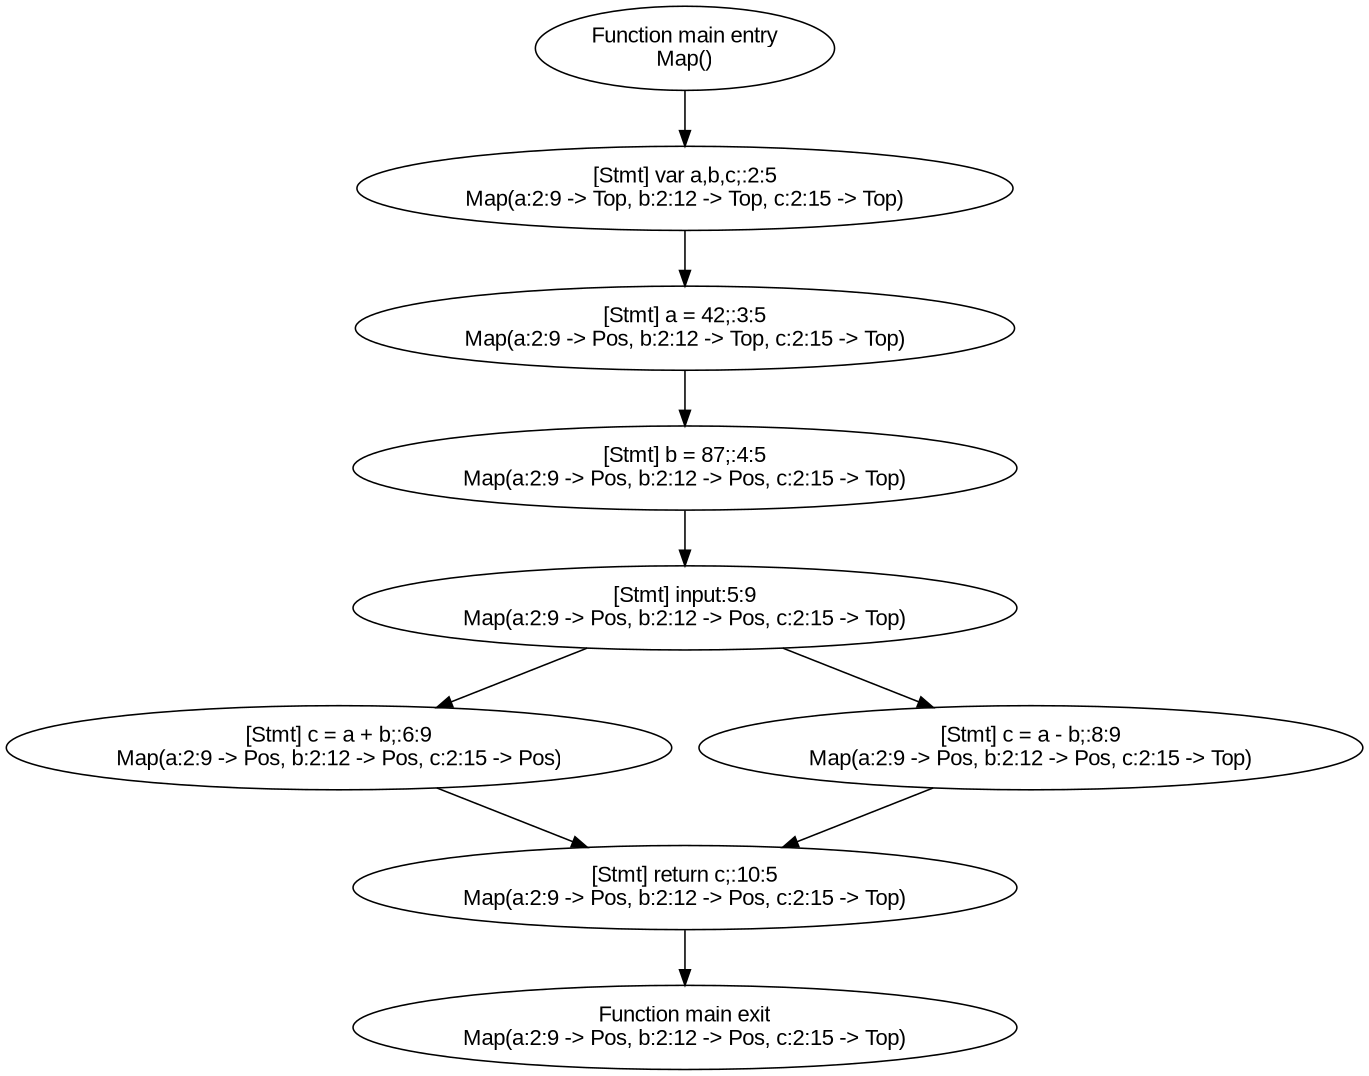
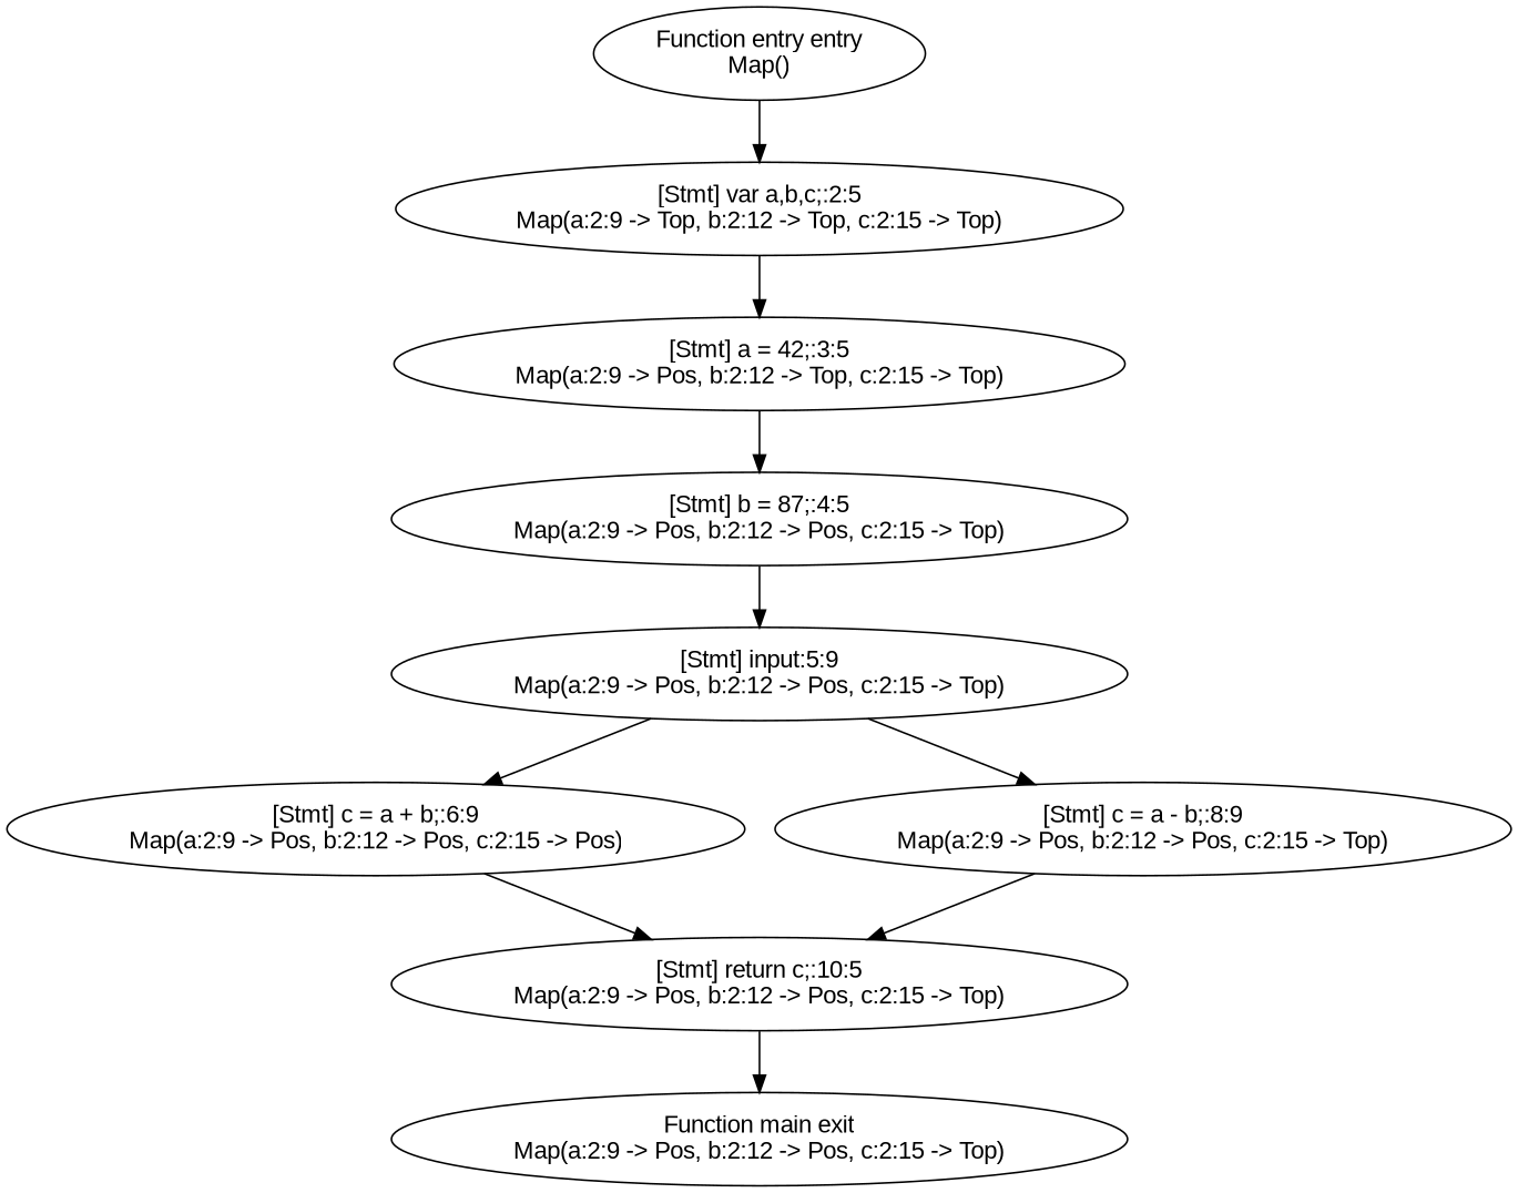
  digraph {
    fontname="Liberation Sans"
    node [fontname="Liberation Sans"]
    edge [fontname="Liberation Sans"]
-   n1 [label="Function main entry\nMap()"]
+   n1 [label="Function entry entry\nMap()"]
    n2 [label="[Stmt] var a,b,c;:2:5\nMap(a:2:9 -\> Top, b:2:12 -\> Top, c:2:15 -\> Top)"]
    n3 [label="Function main exit\nMap(a:2:9 -\> Pos, b:2:12 -\> Pos, c:2:15 -\> Top)"]
    n4 [label="[Stmt] return c;:10:5\nMap(a:2:9 -\> Pos, b:2:12 -\> Pos, c:2:15 -\> Top)"]
    n5 [label="[Stmt] a = 42;:3:5\nMap(a:2:9 -\> Pos, b:2:12 -\> Top, c:2:15 -\> Top)"]
    n6 [label="[Stmt] b = 87;:4:5\nMap(a:2:9 -\> Pos, b:2:12 -\> Pos, c:2:15 -\> Top)"]
    n7 [label="[Stmt] input:5:9\nMap(a:2:9 -\> Pos, b:2:12 -\> Pos, c:2:15 -\> Top)"]
    n8 [label="[Stmt] c = a + b;:6:9\nMap(a:2:9 -\> Pos, b:2:12 -\> Pos, c:2:15 -\> Pos)"]
    n9 [label="[Stmt] c = a - b;:8:9\nMap(a:2:9 -\> Pos, b:2:12 -\> Pos, c:2:15 -\> Top)"]
    n1 -> n2
    n2 -> n5
    n4 -> n3
    n5 -> n6
    n6 -> n7
    n7 -> n8
    n7 -> n9
    n8 -> n4
    n9 -> n4
  }
